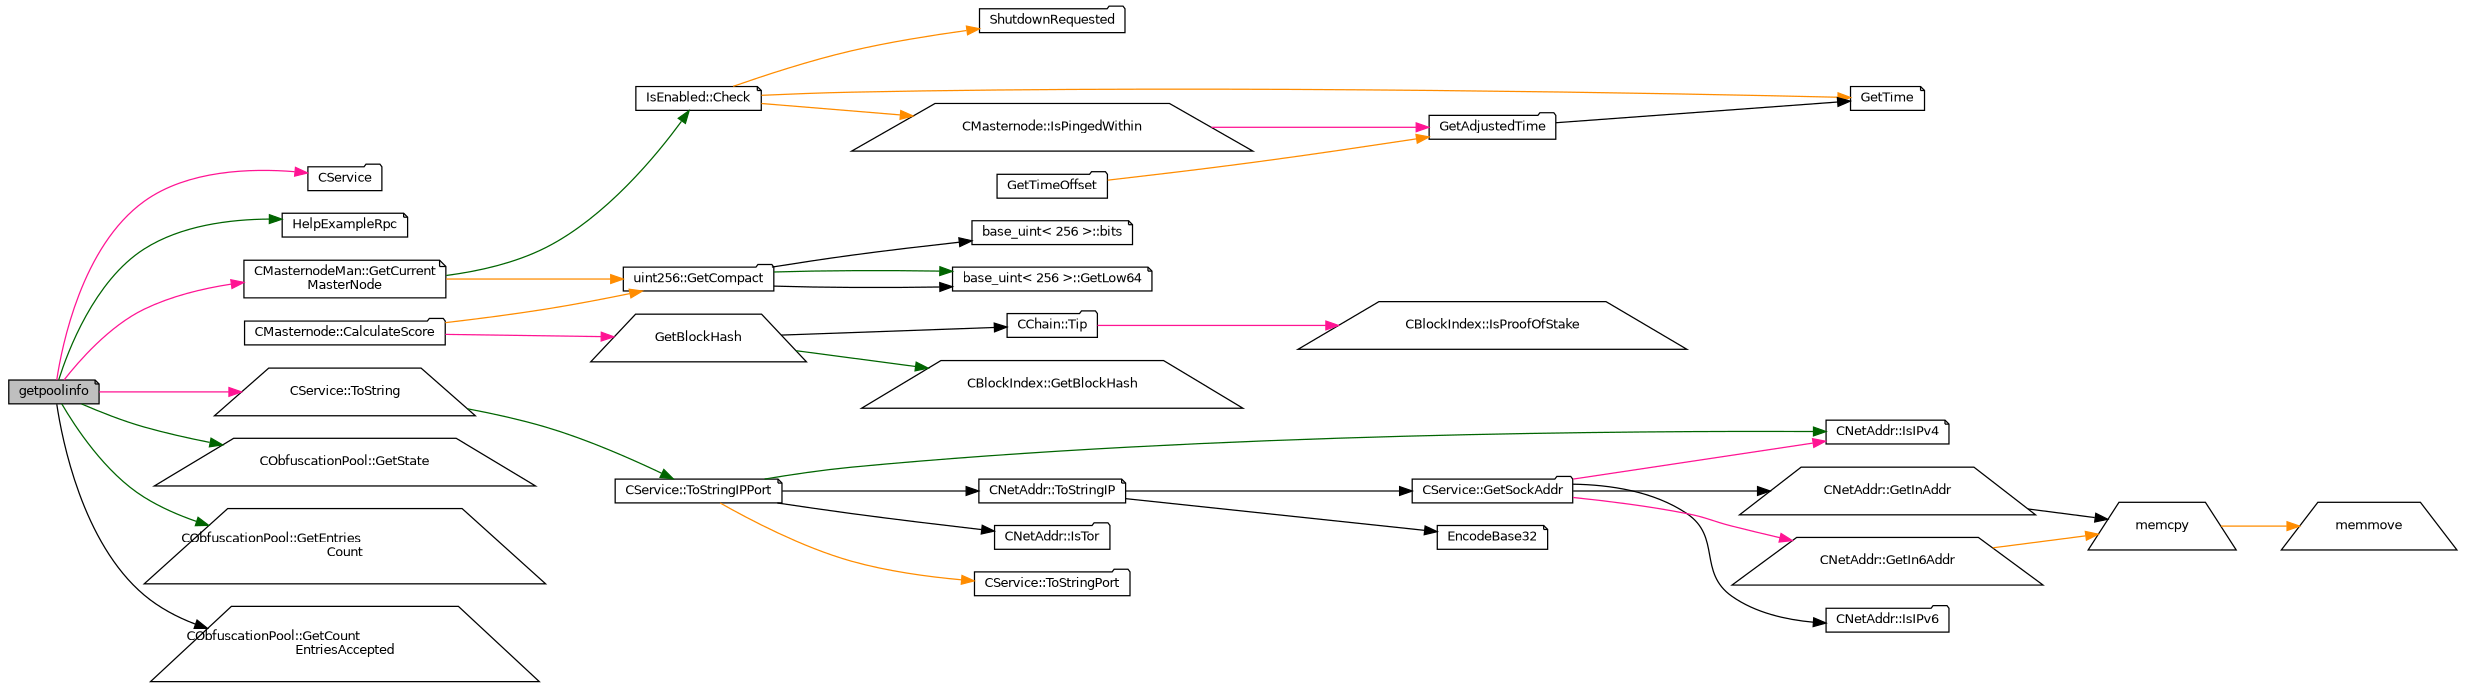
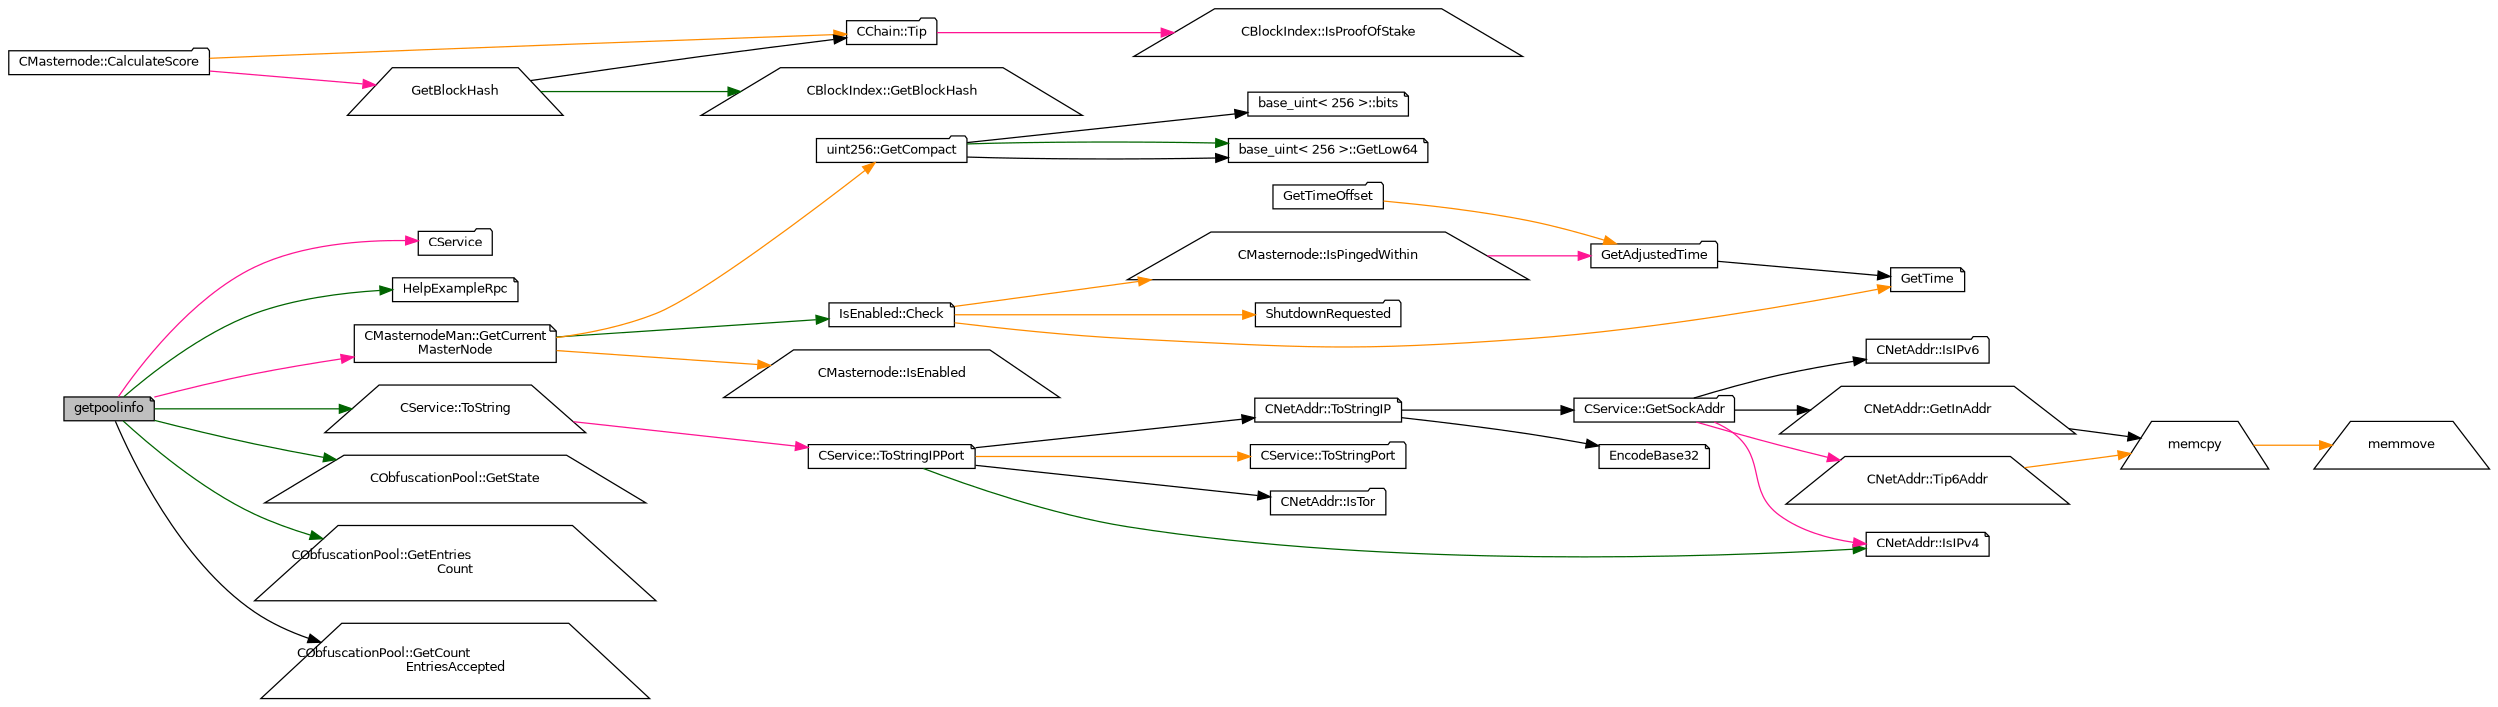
  digraph {
    fontname="DejaVu Sans"
    rankdir=LR
    node [color=black fillcolor=white fontname="DejaVu Sans" fontsize=10 shape=trapezium style=filled]
    edge [color=black fontname="DejaVu Sans" fontsize=10 labelfontname=Helvetica labelfontsize=10 style=solid]
    n1 [fillcolor=grey75 fontcolor=black height=0.2 label=getpoolinfo shape=note width=0.4]
    n2 [height=0.2 label=CService shape=folder width=0.4]
    n3 [height=0.2 label=HelpExampleRpc shape=note width=0.4]
    n4 [height=0.2 label="CMasternodeMan::GetCurrent\lMasterNode" shape=note width=0.4]
    n5 [height=0.2 label="CService::ToString" width=0.4]
    n6 [height=0.2 label="CObfuscationPool::GetState" width=0.4]
    n7 [height=0.2 label="CObfuscationPool::GetEntries\lCount" width=0.4]
    n8 [height=0.2 label="CObfuscationPool::GetCount\lEntriesAccepted" width=0.4]
    n9 [height=0.2 label="IsEnabled::Check" shape=note width=0.4]
+   n10 [height=0.2 label="CMasternode::IsEnabled" width=0.4]
    n11 [height=0.2 label="uint256::GetCompact" shape=folder width=0.4]
    n12 [height=0.2 label="CService::ToStringIPPort" shape=note width=0.4]
    n13 [height=0.2 label=ShutdownRequested shape=folder width=0.4]
    n14 [height=0.2 label=GetTime shape=note width=0.4]
    n15 [height=0.2 label="CMasternode::IsPingedWithin" width=0.4]
    n16 [height=0.2 label="CMasternode::CalculateScore" shape=folder width=0.4]
    n17 [height=0.2 label="CChain::Tip" shape=folder width=0.4]
    n18 [height=0.2 label=GetBlockHash width=0.4]
    n19 [height=0.2 label="base_uint\< 256 \>::bits" shape=note width=0.4]
    n20 [height=0.2 label="base_uint\< 256 \>::GetLow64" shape=note width=0.4]
    n21 [height=0.2 label=GetAdjustedTime shape=folder width=0.4]
    n22 [height=0.2 label=GetTimeOffset shape=folder width=0.4]
    n23 [height=0.2 label="CBlockIndex::IsProofOfStake" width=0.4]
    n24 [height=0.2 label="CBlockIndex::GetBlockHash" width=0.4]
    n25 [height=0.2 label="CNetAddr::IsIPv4" shape=note width=0.4]
    n26 [height=0.2 label="CNetAddr::IsTor" shape=folder width=0.4]
    n27 [height=0.2 label="CNetAddr::ToStringIP" shape=note width=0.4]
    n28 [height=0.2 label="CService::ToStringPort" shape=folder width=0.4]
    n29 [height=0.2 label=EncodeBase32 shape=note width=0.4]
    n30 [height=0.2 label="CService::GetSockAddr" shape=folder width=0.4]
    n31 [height=0.2 label="CNetAddr::GetInAddr" width=0.4]
    n32 [height=0.2 label="CNetAddr::IsIPv6" shape=folder width=0.4]
-   n33 [height=0.2 label="CNetAddr::GetIn6Addr" width=0.4]
+   n33 [height=0.2 label="CNetAddr::Tip6Addr" width=0.4]
    n34 [height=0.2 label=memcpy width=0.4]
    n35 [height=0.2 label=memmove width=0.4]
    n1 -> n2 [color=deeppink]
    n1 -> n3 [color=darkgreen]
    n1 -> n4 [color=deeppink]
-   n1 -> n5 [color=deeppink]
+   n1 -> n5 [color=darkgreen]
    n1 -> n6 [color=darkgreen]
    n1 -> n7 [color=darkgreen]
    n1 -> n8
    n4 -> n9 [color=darkgreen]
+   n4 -> n10 [color=darkorange]
    n4 -> n11 [color=darkorange]
-   n5 -> n12 [color=darkgreen]
+   n5 -> n12 [color=deeppink]
    n9 -> n13 [color=darkorange]
    n9 -> n14 [color=darkorange]
    n9 -> n15 [color=darkorange]
    n11 -> n19
    n11 -> n20
    n11 -> n20 [color=darkgreen]
    n12 -> n25 [color=darkgreen]
    n12 -> n26
    n12 -> n27
    n12 -> n28 [color=darkorange]
    n15 -> n21 [color=deeppink]
-   n16 -> n11 [color=darkorange]
+   n16 -> n17 [color=darkorange]
    n16 -> n18 [color=deeppink]
    n17 -> n23 [color=deeppink]
    n18 -> n17
    n18 -> n24 [color=darkgreen]
    n21 -> n14
    n22 -> n21 [color=darkorange]
    n27 -> n29
    n27 -> n30
    n30 -> n25 [color=deeppink]
    n30 -> n31
    n30 -> n32
    n30 -> n33 [color=deeppink]
    n31 -> n34
    n33 -> n34 [color=darkorange]
    n34 -> n35 [color=darkorange]
  }
